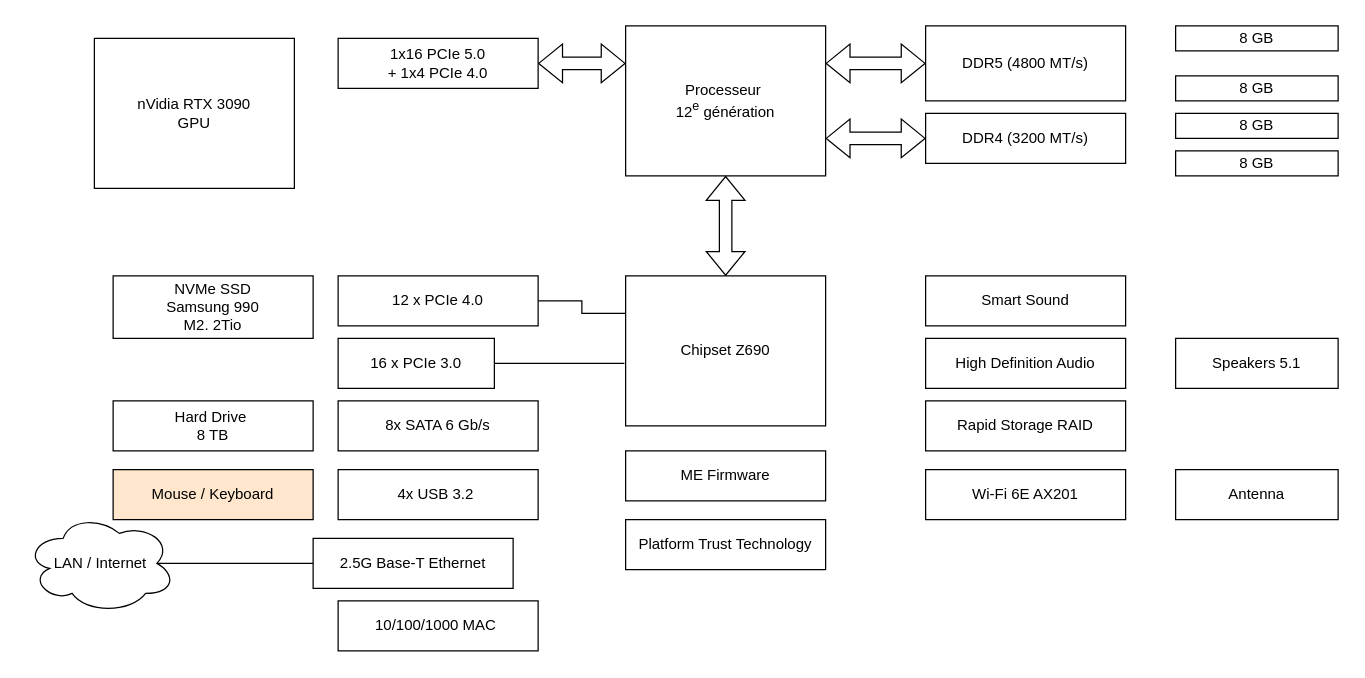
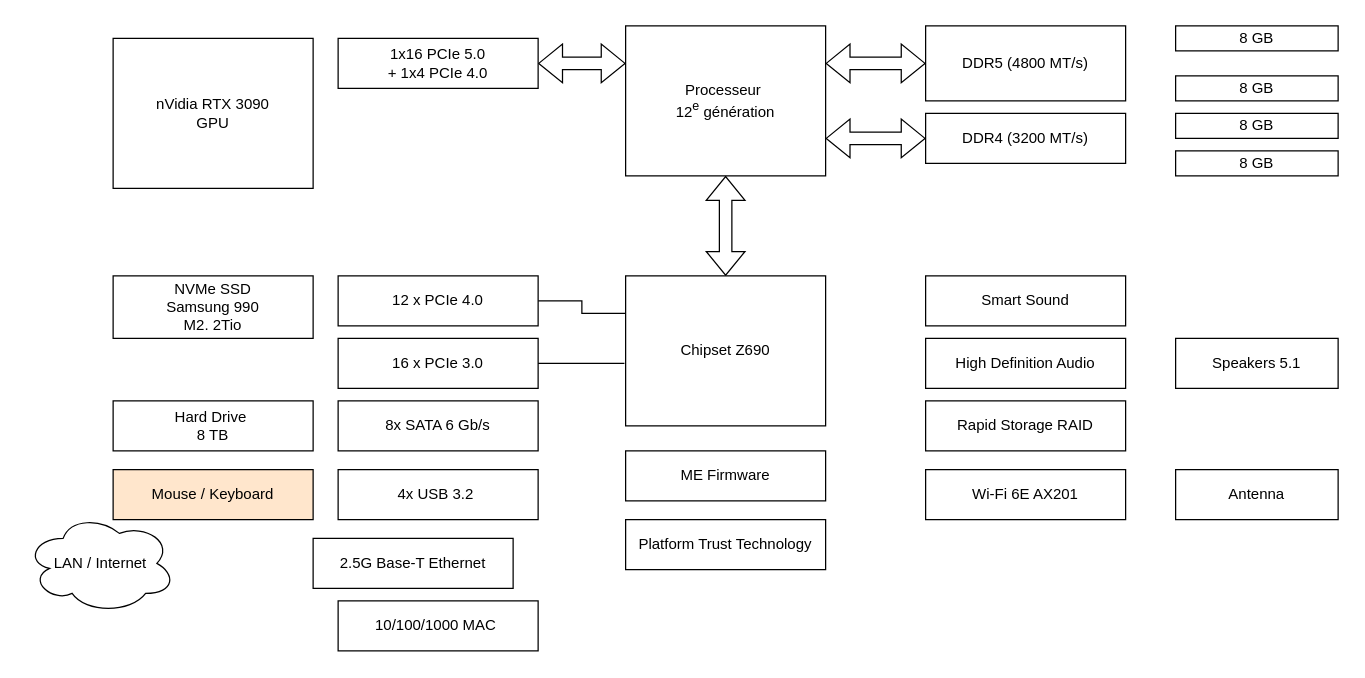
  <mxCell id="0" />
  <mxCell id="1" parent="0" />
  <mxCell id="2" style="edgeStyle=orthogonalEdgeStyle;rounded=0;orthogonalLoop=1;jettySize=auto;html=1;exitX=0.5;exitY=1;exitDx=0;exitDy=0;entryX=0.5;entryY=0;entryDx=0;entryDy=0;shape=flexArrow;startArrow=block;" edge="1" parent="1" source="6" target="10"><mxGeometry relative="1" as="geometry" /></mxCell>
  <mxCell id="3" style="edgeStyle=orthogonalEdgeStyle;rounded=0;orthogonalLoop=1;jettySize=auto;html=1;exitX=1;exitY=0.25;exitDx=0;exitDy=0;entryX=0;entryY=0.5;entryDx=0;entryDy=0;shape=flexArrow;startArrow=block;" edge="1" parent="1" source="6" target="7"><mxGeometry relative="1" as="geometry" /></mxCell>
  <mxCell id="4" style="edgeStyle=orthogonalEdgeStyle;rounded=0;orthogonalLoop=1;jettySize=auto;html=1;exitX=1;exitY=0.75;exitDx=0;exitDy=0;entryX=0;entryY=0.5;entryDx=0;entryDy=0;shape=flexArrow;startArrow=block;" edge="1" parent="1" source="6" target="8"><mxGeometry relative="1" as="geometry" /></mxCell>
  <mxCell id="5" style="edgeStyle=orthogonalEdgeStyle;rounded=0;orthogonalLoop=1;jettySize=auto;html=1;exitX=0;exitY=0.25;exitDx=0;exitDy=0;entryX=1;entryY=0.5;entryDx=0;entryDy=0;shape=flexArrow;startArrow=block;" edge="1" parent="1" source="6" target="9"><mxGeometry relative="1" as="geometry" /></mxCell>
  <mxCell id="6" value="Processeur&amp;nbsp;&lt;br&gt;12&lt;sup&gt;e&lt;/sup&gt; génération" style="rounded=0;whiteSpace=wrap;html=1;" vertex="1" parent="1"><mxGeometry x="500" y="20" width="160" height="120" as="geometry" /></mxCell>
  <mxCell id="7" value="DDR5 (4800 MT/s)" style="rounded=0;whiteSpace=wrap;html=1;" vertex="1" parent="1"><mxGeometry x="740" y="20" width="160" height="60" as="geometry" /></mxCell>
  <mxCell id="8" value="DDR4 (3200 MT/s)" style="rounded=0;whiteSpace=wrap;html=1;" vertex="1" parent="1"><mxGeometry x="740" y="90" width="160" height="40" as="geometry" /></mxCell>
  <mxCell id="9" value="1x16 PCIe 5.0&lt;br&gt;+ 1x4 PCIe 4.0" style="rounded=0;whiteSpace=wrap;html=1;" vertex="1" parent="1"><mxGeometry x="270" y="30" width="160" height="40" as="geometry" /></mxCell>
  <mxCell id="10" value="Chipset Z690" style="rounded=0;whiteSpace=wrap;html=1;" vertex="1" parent="1"><mxGeometry x="500" y="220" width="160" height="120" as="geometry" /></mxCell>
  <mxCell id="11" style="edgeStyle=orthogonalEdgeStyle;rounded=0;orthogonalLoop=1;jettySize=auto;html=1;exitX=1;exitY=0.5;exitDx=0;exitDy=0;entryX=0;entryY=0.25;entryDx=0;entryDy=0;endArrow=none;endFill=0;" edge="1" parent="1" source="12" target="10"><mxGeometry relative="1" as="geometry" /></mxCell>
  <mxCell id="12" value="12 x PCIe 4.0" style="rounded=0;whiteSpace=wrap;html=1;" vertex="1" parent="1"><mxGeometry x="270" y="220" width="160" height="40" as="geometry" /></mxCell>
- <mxCell id="13" value="16 x PCIe 3.0" style="rounded=0;whiteSpace=wrap;html=1;" vertex="1" parent="1"><mxGeometry x="270" y="270" width="125" height="40" as="geometry" /></mxCell>
+ <mxCell id="13" value="16 x PCIe 3.0" style="rounded=0;whiteSpace=wrap;html=1;" vertex="1" parent="1"><mxGeometry x="270" y="270" width="160" height="40" as="geometry" /></mxCell>
  <mxCell id="14" value="8x SATA 6 Gb/s" style="rounded=0;whiteSpace=wrap;html=1;" vertex="1" parent="1"><mxGeometry x="270" y="320" width="160" height="40" as="geometry" /></mxCell>
  <mxCell id="15" value="4x USB 3.2&amp;nbsp;" style="rounded=0;whiteSpace=wrap;html=1;" vertex="1" parent="1"><mxGeometry x="270" y="375" width="160" height="40" as="geometry" /></mxCell>
  <mxCell id="16" value="2.5G Base-T Ethernet" style="rounded=0;whiteSpace=wrap;html=1;" vertex="1" parent="1"><mxGeometry x="250" y="430" width="160" height="40" as="geometry" /></mxCell>
  <mxCell id="17" value="10/100/1000 MAC&amp;nbsp;" style="rounded=0;whiteSpace=wrap;html=1;" vertex="1" parent="1"><mxGeometry x="270" y="480" width="160" height="40" as="geometry" /></mxCell>
  <mxCell id="18" value="Smart Sound" style="rounded=0;whiteSpace=wrap;html=1;" vertex="1" parent="1"><mxGeometry x="740" y="220" width="160" height="40" as="geometry" /></mxCell>
  <mxCell id="19" value="High Definition Audio" style="rounded=0;whiteSpace=wrap;html=1;" vertex="1" parent="1"><mxGeometry x="740" y="270" width="160" height="40" as="geometry" /></mxCell>
  <mxCell id="20" value="Rapid Storage RAID" style="rounded=0;whiteSpace=wrap;html=1;" vertex="1" parent="1"><mxGeometry x="740" y="320" width="160" height="40" as="geometry" /></mxCell>
  <mxCell id="21" value="Wi-Fi 6E AX201" style="rounded=0;whiteSpace=wrap;html=1;" vertex="1" parent="1"><mxGeometry x="740" y="375" width="160" height="40" as="geometry" /></mxCell>
  <mxCell id="22" value="ME Firmware" style="rounded=0;whiteSpace=wrap;html=1;" vertex="1" parent="1"><mxGeometry x="500" y="360" width="160" height="40" as="geometry" /></mxCell>
  <mxCell id="23" value="Platform Trust Technology" style="rounded=0;whiteSpace=wrap;html=1;" vertex="1" parent="1"><mxGeometry x="500" y="415" width="160" height="40" as="geometry" /></mxCell>
- <mxCell id="24" value="nVidia RTX 3090&lt;br&gt;GPU" style="rounded=0;whiteSpace=wrap;html=1;" vertex="1" parent="1"><mxGeometry x="75" y="30" width="160" height="120" as="geometry" /></mxCell>
+ <mxCell id="24" value="nVidia RTX 3090&lt;br&gt;GPU" style="rounded=0;whiteSpace=wrap;html=1;" vertex="1" parent="1"><mxGeometry x="90" y="30" width="160" height="120" as="geometry" /></mxCell>
  <mxCell id="25" value="NVMe SSD&lt;br&gt;Samsung 990&lt;br&gt;M2. 2Tio" style="rounded=0;whiteSpace=wrap;html=1;" vertex="1" parent="1"><mxGeometry x="90" y="220" width="160" height="50" as="geometry" /></mxCell>
  <mxCell id="26" value="Hard Drive&amp;nbsp;&lt;br&gt;8 TB" style="rounded=0;whiteSpace=wrap;html=1;" vertex="1" parent="1"><mxGeometry x="90" y="320" width="160" height="40" as="geometry" /></mxCell>
  <mxCell id="27" value="Mouse / Keyboard" style="rounded=0;whiteSpace=wrap;html=1;fillColor=#ffe6cc;" vertex="1" parent="1"><mxGeometry x="90" y="375" width="160" height="40" as="geometry" /></mxCell>
  <mxCell id="28" value="LAN / Internet" style="ellipse;shape=cloud;whiteSpace=wrap;html=1;" vertex="1" parent="1"><mxGeometry y="410" width="120" height="80" as="geometry" x="20" /></mxCell>
- <mxCell id="29" style="edgeStyle=orthogonalEdgeStyle;rounded=0;orthogonalLoop=1;jettySize=auto;html=1;exitX=0;exitY=0.5;exitDx=0;exitDy=0;entryX=0.875;entryY=0.5;entryDx=0;entryDy=0;entryPerimeter=0;endArrow=none;endFill=0;" edge="1" parent="1" source="16" target="28"><mxGeometry relative="1" as="geometry" /></mxCell>
  <mxCell id="30" value="Speakers 5.1" style="rounded=0;whiteSpace=wrap;html=1;" vertex="1" parent="1"><mxGeometry x="940" y="270" width="130" height="40" as="geometry" /></mxCell>
  <mxCell id="31" value="Antenna" style="rounded=0;whiteSpace=wrap;html=1;" vertex="1" parent="1"><mxGeometry x="940" y="375" width="130" height="40" as="geometry" /></mxCell>
  <mxCell id="32" value="8 GB" style="rounded=0;whiteSpace=wrap;html=1;" vertex="1" parent="1"><mxGeometry x="940" y="20" width="130" height="20" as="geometry" /></mxCell>
  <mxCell id="33" value="8 GB" style="rounded=0;whiteSpace=wrap;html=1;" vertex="1" parent="1"><mxGeometry x="940" y="60" width="130" height="20" as="geometry" /></mxCell>
  <mxCell id="34" value="8 GB" style="rounded=0;whiteSpace=wrap;html=1;" vertex="1" parent="1"><mxGeometry x="940" y="90" width="130" height="20" as="geometry" /></mxCell>
  <mxCell id="35" value="8 GB" style="rounded=0;whiteSpace=wrap;html=1;" vertex="1" parent="1"><mxGeometry x="940" y="120" width="130" height="20" as="geometry" /></mxCell>
  <mxCell id="36" style="edgeStyle=orthogonalEdgeStyle;rounded=0;orthogonalLoop=1;jettySize=auto;html=1;exitX=1;exitY=0.5;exitDx=0;exitDy=0;entryX=-0.006;entryY=0.583;entryDx=0;entryDy=0;entryPerimeter=0;endArrow=none;endFill=0;" edge="1" parent="1" source="13" target="10"><mxGeometry relative="1" as="geometry" /></mxCell>
